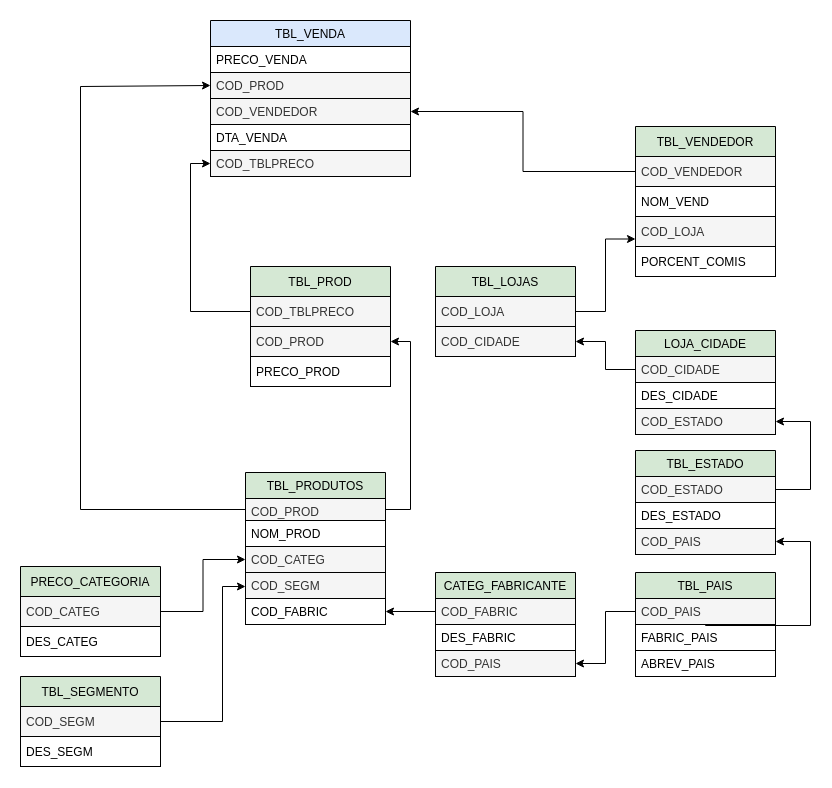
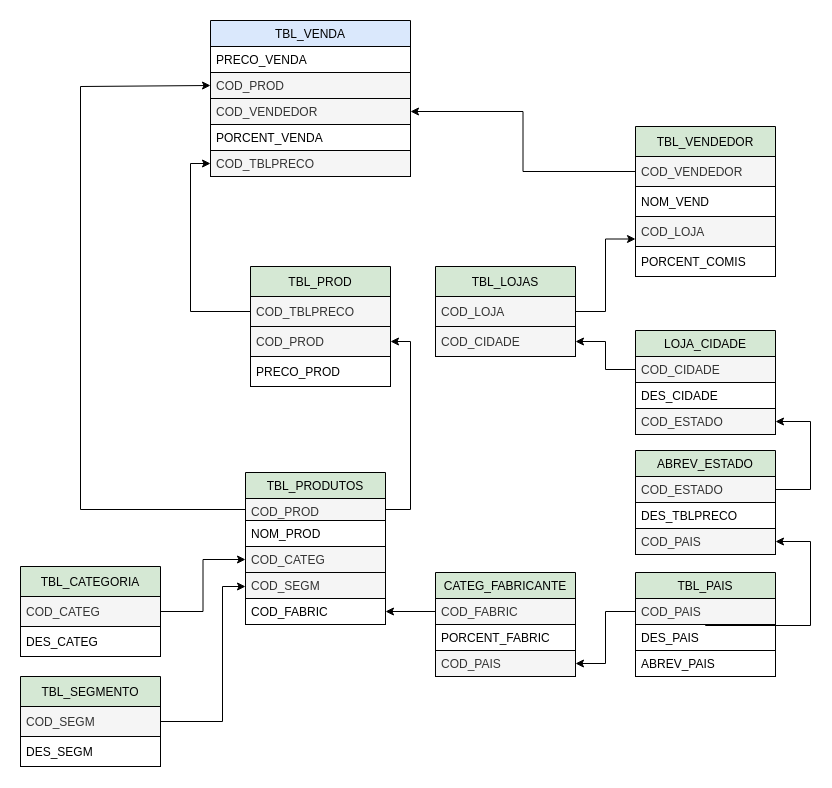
  <mxCell id="0" />
  <mxCell id="1" parent="0" />
  <mxCell id="2" value="TBL_LOJAS" style="swimlane;fontStyle=0;childLayout=stackLayout;horizontal=1;startSize=30;horizontalStack=0;resizeParent=1;resizeParentMax=0;resizeLast=0;collapsible=1;marginBottom=0;fillColor=#d5e8d4;strokeColor=#000000;" parent="1" vertex="1"><mxGeometry x="435" y="266" width="140" height="90" as="geometry" /></mxCell>
  <mxCell id="3" value="COD_LOJA" style="text;strokeColor=#000000;fillColor=#f5f5f5;align=left;verticalAlign=middle;spacingLeft=4;spacingRight=4;overflow=hidden;points=[[0,0.5],[1,0.5]];portConstraint=eastwest;rotatable=0;fontColor=#333333;" parent="2" vertex="1"><mxGeometry y="30" width="140" height="30" as="geometry" /></mxCell>
  <mxCell id="4" value="COD_CIDADE" style="text;strokeColor=#000000;fillColor=#f5f5f5;align=left;verticalAlign=middle;spacingLeft=4;spacingRight=4;overflow=hidden;points=[[0,0.5],[1,0.5]];portConstraint=eastwest;rotatable=0;fontColor=#333333;" parent="2" vertex="1"><mxGeometry y="60" width="140" height="30" as="geometry" /></mxCell>
- <mxCell id="5" value="PRECO_CATEGORIA" style="swimlane;fontStyle=0;childLayout=stackLayout;horizontal=1;startSize=30;horizontalStack=0;resizeParent=1;resizeParentMax=0;resizeLast=0;collapsible=1;marginBottom=0;fillColor=#d5e8d4;strokeColor=#000000;" parent="1" vertex="1"><mxGeometry x="20" y="566" width="140" height="90" as="geometry" /></mxCell>
+ <mxCell id="5" value="TBL_CATEGORIA" style="swimlane;fontStyle=0;childLayout=stackLayout;horizontal=1;startSize=30;horizontalStack=0;resizeParent=1;resizeParentMax=0;resizeLast=0;collapsible=1;marginBottom=0;fillColor=#d5e8d4;strokeColor=#000000;" parent="1" vertex="1"><mxGeometry x="20" y="566" width="140" height="90" as="geometry" /></mxCell>
  <mxCell id="6" value="COD_CATEG" style="text;strokeColor=#000000;fillColor=#f5f5f5;align=left;verticalAlign=middle;spacingLeft=4;spacingRight=4;overflow=hidden;points=[[0,0.5],[1,0.5]];portConstraint=eastwest;rotatable=0;fontColor=#333333;" parent="5" vertex="1"><mxGeometry y="30" width="140" height="30" as="geometry" /></mxCell>
  <mxCell id="7" value="DES_CATEG" style="text;strokeColor=#000000;fillColor=none;align=left;verticalAlign=middle;spacingLeft=4;spacingRight=4;overflow=hidden;points=[[0,0.5],[1,0.5]];portConstraint=eastwest;rotatable=0;" parent="5" vertex="1"><mxGeometry y="60" width="140" height="30" as="geometry" /></mxCell>
  <mxCell id="8" value="TBL_SEGMENTO" style="swimlane;fontStyle=0;childLayout=stackLayout;horizontal=1;startSize=30;horizontalStack=0;resizeParent=1;resizeParentMax=0;resizeLast=0;collapsible=1;marginBottom=0;fillColor=#d5e8d4;strokeColor=#000000;" parent="1" vertex="1"><mxGeometry x="20" y="676" width="140" height="90" as="geometry" /></mxCell>
  <mxCell id="9" value="COD_SEGM" style="text;strokeColor=#000000;fillColor=#f5f5f5;align=left;verticalAlign=middle;spacingLeft=4;spacingRight=4;overflow=hidden;points=[[0,0.5],[1,0.5]];portConstraint=eastwest;rotatable=0;fontColor=#333333;" parent="8" vertex="1"><mxGeometry y="30" width="140" height="30" as="geometry" /></mxCell>
  <mxCell id="10" value="DES_SEGM" style="text;strokeColor=#000000;fillColor=none;align=left;verticalAlign=middle;spacingLeft=4;spacingRight=4;overflow=hidden;points=[[0,0.5],[1,0.5]];portConstraint=eastwest;rotatable=0;" parent="8" vertex="1"><mxGeometry y="60" width="140" height="30" as="geometry" /></mxCell>
  <mxCell id="11" value="TBL_PRODUTOS" style="swimlane;fontStyle=0;childLayout=stackLayout;horizontal=1;startSize=26;fillColor=#d5e8d4;horizontalStack=0;resizeParent=1;resizeParentMax=0;resizeLast=0;collapsible=1;marginBottom=0;strokeColor=#000000;" vertex="1" parent="1"><mxGeometry x="245" y="472" width="140" height="152" as="geometry" /></mxCell>
  <mxCell id="12" value="COD_PROD" style="text;strokeColor=#000000;fillColor=#f5f5f5;align=left;verticalAlign=top;spacingLeft=4;spacingRight=4;overflow=hidden;rotatable=0;points=[[0,0.5],[1,0.5]];portConstraint=eastwest;fontColor=#333333;" vertex="1" parent="11"><mxGeometry y="26" width="140" height="22" as="geometry" /></mxCell>
  <mxCell id="13" value="NOM_PROD" style="text;strokeColor=#000000;fillColor=none;align=left;verticalAlign=top;spacingLeft=4;spacingRight=4;overflow=hidden;rotatable=0;points=[[0,0.5],[1,0.5]];portConstraint=eastwest;" vertex="1" parent="11"><mxGeometry y="48" width="140" height="26" as="geometry" /></mxCell>
  <mxCell id="14" value="COD_CATEG" style="text;strokeColor=#000000;fillColor=#f5f5f5;align=left;verticalAlign=top;spacingLeft=4;spacingRight=4;overflow=hidden;rotatable=0;points=[[0,0.5],[1,0.5]];portConstraint=eastwest;fontColor=#333333;" vertex="1" parent="11"><mxGeometry y="74" width="140" height="26" as="geometry" /></mxCell>
  <mxCell id="15" value="COD_SEGM" style="text;strokeColor=#000000;fillColor=#f5f5f5;align=left;verticalAlign=top;spacingLeft=4;spacingRight=4;overflow=hidden;rotatable=0;points=[[0,0.5],[1,0.5]];portConstraint=eastwest;fontColor=#333333;" vertex="1" parent="11"><mxGeometry y="100" width="140" height="26" as="geometry" /></mxCell>
  <mxCell id="16" value="COD_FABRIC" style="text;strokeColor=#000000;fillColor=none;align=left;verticalAlign=top;spacingLeft=4;spacingRight=4;overflow=hidden;rotatable=0;points=[[0,0.5],[1,0.5]];portConstraint=eastwest;" vertex="1" parent="11"><mxGeometry y="126" width="140" height="26" as="geometry" /></mxCell>
- <mxCell id="17" value="TBL_ESTADO" style="swimlane;fontStyle=0;childLayout=stackLayout;horizontal=1;startSize=26;fillColor=#d5e8d4;horizontalStack=0;resizeParent=1;resizeParentMax=0;resizeLast=0;collapsible=1;marginBottom=0;strokeColor=#000000;" vertex="1" parent="1"><mxGeometry x="635" y="450" width="140" height="104" as="geometry" /></mxCell>
+ <mxCell id="17" value="ABREV_ESTADO" style="swimlane;fontStyle=0;childLayout=stackLayout;horizontal=1;startSize=26;fillColor=#d5e8d4;horizontalStack=0;resizeParent=1;resizeParentMax=0;resizeLast=0;collapsible=1;marginBottom=0;strokeColor=#000000;" vertex="1" parent="1"><mxGeometry x="635" y="450" width="140" height="104" as="geometry" /></mxCell>
  <mxCell id="18" value="COD_ESTADO" style="text;strokeColor=#000000;fillColor=#f5f5f5;align=left;verticalAlign=top;spacingLeft=4;spacingRight=4;overflow=hidden;rotatable=0;points=[[0,0.5],[1,0.5]];portConstraint=eastwest;fontColor=#333333;" vertex="1" parent="17"><mxGeometry y="26" width="140" height="26" as="geometry" /></mxCell>
- <mxCell id="19" value="DES_ESTADO" style="text;strokeColor=#000000;fillColor=none;align=left;verticalAlign=top;spacingLeft=4;spacingRight=4;overflow=hidden;rotatable=0;points=[[0,0.5],[1,0.5]];portConstraint=eastwest;" vertex="1" parent="17"><mxGeometry y="52" width="140" height="26" as="geometry" /></mxCell>
+ <mxCell id="19" value="DES_TBLPRECO" style="text;strokeColor=#000000;fillColor=none;align=left;verticalAlign=top;spacingLeft=4;spacingRight=4;overflow=hidden;rotatable=0;points=[[0,0.5],[1,0.5]];portConstraint=eastwest;" vertex="1" parent="17"><mxGeometry y="52" width="140" height="26" as="geometry" /></mxCell>
  <mxCell id="20" value="COD_PAIS" style="text;strokeColor=#000000;fillColor=#f5f5f5;align=left;verticalAlign=top;spacingLeft=4;spacingRight=4;overflow=hidden;rotatable=0;points=[[0,0.5],[1,0.5]];portConstraint=eastwest;fontColor=#333333;" vertex="1" parent="17"><mxGeometry y="78" width="140" height="26" as="geometry" /></mxCell>
  <mxCell id="21" value="TBL_VENDA" style="swimlane;fontStyle=0;childLayout=stackLayout;horizontal=1;startSize=26;fillColor=#dae8fc;horizontalStack=0;resizeParent=1;resizeParentMax=0;resizeLast=0;collapsible=1;marginBottom=0;strokeColor=#000000;" vertex="1" parent="1"><mxGeometry x="210" y="20" width="200" height="156" as="geometry" /></mxCell>
  <mxCell id="22" value="PRECO_VENDA" style="text;strokeColor=#000000;fillColor=none;align=left;verticalAlign=top;spacingLeft=4;spacingRight=4;overflow=hidden;rotatable=0;points=[[0,0.5],[1,0.5]];portConstraint=eastwest;" vertex="1" parent="21"><mxGeometry y="26" width="200" height="26" as="geometry" /></mxCell>
  <mxCell id="23" value="COD_PROD&#10;" style="text;strokeColor=#000000;fillColor=#f5f5f5;align=left;verticalAlign=top;spacingLeft=4;spacingRight=4;overflow=hidden;rotatable=0;points=[[0,0.5],[1,0.5]];portConstraint=eastwest;fontColor=#333333;" vertex="1" parent="21"><mxGeometry y="52" width="200" height="26" as="geometry" /></mxCell>
  <mxCell id="24" value="COD_VENDEDOR" style="text;strokeColor=#000000;fillColor=#f5f5f5;align=left;verticalAlign=top;spacingLeft=4;spacingRight=4;overflow=hidden;rotatable=0;points=[[0,0.5],[1,0.5]];portConstraint=eastwest;fontColor=#333333;" vertex="1" parent="21"><mxGeometry y="78" width="200" height="26" as="geometry" /></mxCell>
- <mxCell id="25" value="DTA_VENDA" style="text;strokeColor=#000000;fillColor=none;align=left;verticalAlign=top;spacingLeft=4;spacingRight=4;overflow=hidden;rotatable=0;points=[[0,0.5],[1,0.5]];portConstraint=eastwest;" vertex="1" parent="21"><mxGeometry y="104" width="200" height="26" as="geometry" /></mxCell>
+ <mxCell id="25" value="PORCENT_VENDA" style="text;strokeColor=#000000;fillColor=none;align=left;verticalAlign=top;spacingLeft=4;spacingRight=4;overflow=hidden;rotatable=0;points=[[0,0.5],[1,0.5]];portConstraint=eastwest;" vertex="1" parent="21"><mxGeometry y="104" width="200" height="26" as="geometry" /></mxCell>
  <mxCell id="26" value="COD_TBLPRECO" style="text;strokeColor=#000000;fillColor=#f5f5f5;align=left;verticalAlign=top;spacingLeft=4;spacingRight=4;overflow=hidden;rotatable=0;points=[[0,0.5],[1,0.5]];portConstraint=eastwest;fontColor=#333333;" vertex="1" parent="21"><mxGeometry y="130" width="200" height="26" as="geometry" /></mxCell>
  <mxCell id="27" value="TBL_PAIS" style="swimlane;fontStyle=0;childLayout=stackLayout;horizontal=1;startSize=26;fillColor=#d5e8d4;horizontalStack=0;resizeParent=1;resizeParentMax=0;resizeLast=0;collapsible=1;marginBottom=0;strokeColor=#000000;" vertex="1" parent="1"><mxGeometry x="635" y="572" width="140" height="104" as="geometry" /></mxCell>
  <mxCell id="28" value="COD_PAIS" style="text;strokeColor=#000000;fillColor=#f5f5f5;align=left;verticalAlign=top;spacingLeft=4;spacingRight=4;overflow=hidden;rotatable=0;points=[[0,0.5],[1,0.5]];portConstraint=eastwest;fontColor=#333333;" vertex="1" parent="27"><mxGeometry y="26" width="140" height="26" as="geometry" /></mxCell>
- <mxCell id="29" value="FABRIC_PAIS" style="text;strokeColor=#000000;fillColor=none;align=left;verticalAlign=top;spacingLeft=4;spacingRight=4;overflow=hidden;rotatable=0;points=[[0,0.5],[1,0.5]];portConstraint=eastwest;" vertex="1" parent="27"><mxGeometry y="52" width="140" height="26" as="geometry" /></mxCell>
+ <mxCell id="29" value="DES_PAIS" style="text;strokeColor=#000000;fillColor=none;align=left;verticalAlign=top;spacingLeft=4;spacingRight=4;overflow=hidden;rotatable=0;points=[[0,0.5],[1,0.5]];portConstraint=eastwest;" vertex="1" parent="27"><mxGeometry y="52" width="140" height="26" as="geometry" /></mxCell>
  <mxCell id="30" value="ABREV_PAIS" style="text;strokeColor=#000000;fillColor=none;align=left;verticalAlign=top;spacingLeft=4;spacingRight=4;overflow=hidden;rotatable=0;points=[[0,0.5],[1,0.5]];portConstraint=eastwest;" vertex="1" parent="27"><mxGeometry y="78" width="140" height="26" as="geometry" /></mxCell>
  <mxCell id="31" value="LOJA_CIDADE" style="swimlane;fontStyle=0;childLayout=stackLayout;horizontal=1;startSize=26;fillColor=#d5e8d4;horizontalStack=0;resizeParent=1;resizeParentMax=0;resizeLast=0;collapsible=1;marginBottom=0;strokeColor=#000000;" vertex="1" parent="1"><mxGeometry x="635" y="330" width="140" height="104" as="geometry" /></mxCell>
  <mxCell id="32" value="COD_CIDADE" style="text;strokeColor=#000000;fillColor=#f5f5f5;align=left;verticalAlign=top;spacingLeft=4;spacingRight=4;overflow=hidden;rotatable=0;points=[[0,0.5],[1,0.5]];portConstraint=eastwest;fontColor=#333333;" vertex="1" parent="31"><mxGeometry y="26" width="140" height="26" as="geometry" /></mxCell>
  <mxCell id="33" value="DES_CIDADE" style="text;strokeColor=#000000;fillColor=none;align=left;verticalAlign=top;spacingLeft=4;spacingRight=4;overflow=hidden;rotatable=0;points=[[0,0.5],[1,0.5]];portConstraint=eastwest;" vertex="1" parent="31"><mxGeometry y="52" width="140" height="26" as="geometry" /></mxCell>
  <mxCell id="34" value="COD_ESTADO" style="text;strokeColor=#000000;fillColor=#f5f5f5;align=left;verticalAlign=top;spacingLeft=4;spacingRight=4;overflow=hidden;rotatable=0;points=[[0,0.5],[1,0.5]];portConstraint=eastwest;fontColor=#333333;" vertex="1" parent="31"><mxGeometry y="78" width="140" height="26" as="geometry" /></mxCell>
  <mxCell id="35" value="CATEG_FABRICANTE" style="swimlane;fontStyle=0;childLayout=stackLayout;horizontal=1;startSize=26;fillColor=#d5e8d4;horizontalStack=0;resizeParent=1;resizeParentMax=0;resizeLast=0;collapsible=1;marginBottom=0;strokeColor=#000000;" vertex="1" parent="1"><mxGeometry x="435" y="572" width="140" height="104" as="geometry" /></mxCell>
  <mxCell id="36" value="COD_FABRIC" style="text;strokeColor=#000000;fillColor=#f5f5f5;align=left;verticalAlign=top;spacingLeft=4;spacingRight=4;overflow=hidden;rotatable=0;points=[[0,0.5],[1,0.5]];portConstraint=eastwest;fontColor=#333333;" vertex="1" parent="35"><mxGeometry y="26" width="140" height="26" as="geometry" /></mxCell>
- <mxCell id="37" value="DES_FABRIC" style="text;strokeColor=#000000;fillColor=none;align=left;verticalAlign=top;spacingLeft=4;spacingRight=4;overflow=hidden;rotatable=0;points=[[0,0.5],[1,0.5]];portConstraint=eastwest;" vertex="1" parent="35"><mxGeometry y="52" width="140" height="26" as="geometry" /></mxCell>
+ <mxCell id="37" value="PORCENT_FABRIC" style="text;strokeColor=#000000;fillColor=none;align=left;verticalAlign=top;spacingLeft=4;spacingRight=4;overflow=hidden;rotatable=0;points=[[0,0.5],[1,0.5]];portConstraint=eastwest;" vertex="1" parent="35"><mxGeometry y="52" width="140" height="26" as="geometry" /></mxCell>
  <mxCell id="38" value="COD_PAIS" style="text;strokeColor=#000000;fillColor=#f5f5f5;align=left;verticalAlign=top;spacingLeft=4;spacingRight=4;overflow=hidden;rotatable=0;points=[[0,0.5],[1,0.5]];portConstraint=eastwest;fontColor=#333333;" vertex="1" parent="35"><mxGeometry y="78" width="140" height="26" as="geometry" /></mxCell>
  <mxCell id="39" value="TBL_PROD" style="swimlane;fontStyle=0;childLayout=stackLayout;horizontal=1;startSize=30;horizontalStack=0;resizeParent=1;resizeParentMax=0;resizeLast=0;collapsible=1;marginBottom=0;fillColor=#d5e8d4;strokeColor=#000000;" vertex="1" parent="1"><mxGeometry x="250" y="266" width="140" height="120" as="geometry" /></mxCell>
  <mxCell id="40" value="COD_TBLPRECO" style="text;strokeColor=#000000;fillColor=#f5f5f5;align=left;verticalAlign=middle;spacingLeft=4;spacingRight=4;overflow=hidden;points=[[0,0.5],[1,0.5]];portConstraint=eastwest;rotatable=0;fontColor=#333333;" vertex="1" parent="39"><mxGeometry y="30" width="140" height="30" as="geometry" /></mxCell>
  <mxCell id="41" value="COD_PROD" style="text;strokeColor=#000000;fillColor=#f5f5f5;align=left;verticalAlign=middle;spacingLeft=4;spacingRight=4;overflow=hidden;points=[[0,0.5],[1,0.5]];portConstraint=eastwest;rotatable=0;fontColor=#333333;" vertex="1" parent="39"><mxGeometry y="60" width="140" height="30" as="geometry" /></mxCell>
  <mxCell id="42" value="PRECO_PROD" style="text;strokeColor=#000000;fillColor=none;align=left;verticalAlign=middle;spacingLeft=4;spacingRight=4;overflow=hidden;points=[[0,0.5],[1,0.5]];portConstraint=eastwest;rotatable=0;" vertex="1" parent="39"><mxGeometry y="90" width="140" height="30" as="geometry" /></mxCell>
  <mxCell id="43" value="TBL_VENDEDOR" style="swimlane;fontStyle=0;childLayout=stackLayout;horizontal=1;startSize=30;horizontalStack=0;resizeParent=1;resizeParentMax=0;resizeLast=0;collapsible=1;marginBottom=0;fillColor=#d5e8d4;strokeColor=#000000;" vertex="1" parent="1"><mxGeometry x="635" y="126" width="140" height="150" as="geometry" /></mxCell>
  <mxCell id="44" value="COD_VENDEDOR" style="text;strokeColor=#000000;fillColor=#f5f5f5;align=left;verticalAlign=middle;spacingLeft=4;spacingRight=4;overflow=hidden;points=[[0,0.5],[1,0.5]];portConstraint=eastwest;rotatable=0;fontColor=#333333;" vertex="1" parent="43"><mxGeometry y="30" width="140" height="30" as="geometry" /></mxCell>
  <mxCell id="45" value="NOM_VEND" style="text;strokeColor=#000000;fillColor=none;align=left;verticalAlign=middle;spacingLeft=4;spacingRight=4;overflow=hidden;points=[[0,0.5],[1,0.5]];portConstraint=eastwest;rotatable=0;" vertex="1" parent="43"><mxGeometry y="60" width="140" height="30" as="geometry" /></mxCell>
  <mxCell id="46" value="COD_LOJA" style="text;strokeColor=#000000;fillColor=#f5f5f5;align=left;verticalAlign=middle;spacingLeft=4;spacingRight=4;overflow=hidden;points=[[0,0.5],[1,0.5]];portConstraint=eastwest;rotatable=0;fontColor=#333333;" vertex="1" parent="43"><mxGeometry y="90" width="140" height="30" as="geometry" /></mxCell>
  <mxCell id="47" value="PORCENT_COMIS" style="text;strokeColor=#000000;fillColor=none;align=left;verticalAlign=middle;spacingLeft=4;spacingRight=4;overflow=hidden;points=[[0,0.5],[1,0.5]];portConstraint=eastwest;rotatable=0;" vertex="1" parent="43"><mxGeometry y="120" width="140" height="30" as="geometry" /></mxCell>
  <mxCell id="48" style="edgeStyle=orthogonalEdgeStyle;rounded=0;orthogonalLoop=1;jettySize=auto;html=1;entryX=0;entryY=0.5;entryDx=0;entryDy=0;strokeColor=#000000;" edge="1" parent="1" source="6" target="14"><mxGeometry relative="1" as="geometry" /></mxCell>
  <mxCell id="49" value="" style="edgeStyle=orthogonalEdgeStyle;rounded=0;orthogonalLoop=1;jettySize=auto;html=1;strokeColor=#000000;" edge="1" parent="1" source="36" target="16"><mxGeometry relative="1" as="geometry" /></mxCell>
  <mxCell id="50" style="edgeStyle=orthogonalEdgeStyle;rounded=0;orthogonalLoop=1;jettySize=auto;html=1;entryX=1;entryY=0.5;entryDx=0;entryDy=0;exitX=0;exitY=0.5;exitDx=0;exitDy=0;strokeColor=#000000;" edge="1" parent="1" source="44" target="24"><mxGeometry relative="1" as="geometry" /></mxCell>
  <mxCell id="51" style="edgeStyle=orthogonalEdgeStyle;rounded=0;orthogonalLoop=1;jettySize=auto;html=1;entryX=1;entryY=0.5;entryDx=0;entryDy=0;strokeColor=#000000;" edge="1" parent="1" source="18" target="34"><mxGeometry relative="1" as="geometry"><Array as="points"><mxPoint x="810" y="489" /><mxPoint x="810" y="421" /></Array></mxGeometry></mxCell>
  <mxCell id="52" style="edgeStyle=orthogonalEdgeStyle;rounded=0;orthogonalLoop=1;jettySize=auto;html=1;entryX=0;entryY=0.5;entryDx=0;entryDy=0;strokeColor=#000000;" edge="1" parent="1" source="40" target="26"><mxGeometry relative="1" as="geometry" /></mxCell>
  <mxCell id="53" style="edgeStyle=orthogonalEdgeStyle;rounded=0;orthogonalLoop=1;jettySize=auto;html=1;entryX=1;entryY=0.5;entryDx=0;entryDy=0;strokeColor=#000000;" edge="1" parent="1" source="28" target="20"><mxGeometry relative="1" as="geometry"><Array as="points"><mxPoint x="810" y="625" /><mxPoint x="810" y="541" /></Array></mxGeometry></mxCell>
  <mxCell id="54" style="edgeStyle=orthogonalEdgeStyle;rounded=0;orthogonalLoop=1;jettySize=auto;html=1;entryX=1;entryY=0.5;entryDx=0;entryDy=0;strokeColor=#000000;" edge="1" parent="1" source="28" target="38"><mxGeometry relative="1" as="geometry" /></mxCell>
  <mxCell id="55" style="edgeStyle=orthogonalEdgeStyle;rounded=0;orthogonalLoop=1;jettySize=auto;html=1;entryX=1;entryY=0.5;entryDx=0;entryDy=0;strokeColor=#000000;" edge="1" parent="1" source="12" target="41"><mxGeometry relative="1" as="geometry" /></mxCell>
  <mxCell id="56" style="edgeStyle=orthogonalEdgeStyle;rounded=0;orthogonalLoop=1;jettySize=auto;html=1;entryX=0;entryY=0.5;entryDx=0;entryDy=0;strokeColor=#000000;" edge="1" parent="1" source="12" target="23"><mxGeometry relative="1" as="geometry"><Array as="points"><mxPoint x="80" y="509" /><mxPoint x="80" y="86" /><mxPoint x="210" y="86" /></Array></mxGeometry></mxCell>
  <mxCell id="57" style="edgeStyle=orthogonalEdgeStyle;rounded=0;orthogonalLoop=1;jettySize=auto;html=1;entryX=0;entryY=0.75;entryDx=0;entryDy=0;strokeColor=#000000;" edge="1" parent="1" source="9" target="11"><mxGeometry relative="1" as="geometry"><Array as="points"><mxPoint x="222" y="721" /><mxPoint x="222" y="586" /></Array></mxGeometry></mxCell>
  <mxCell id="58" style="edgeStyle=orthogonalEdgeStyle;rounded=0;orthogonalLoop=1;jettySize=auto;html=1;entryX=1;entryY=0.5;entryDx=0;entryDy=0;strokeColor=#000000;" edge="1" parent="1" source="32" target="4"><mxGeometry relative="1" as="geometry" /></mxCell>
  <mxCell id="59" style="edgeStyle=orthogonalEdgeStyle;rounded=0;orthogonalLoop=1;jettySize=auto;html=1;entryX=0;entryY=0.75;entryDx=0;entryDy=0;strokeColor=#000000;" edge="1" parent="1" source="3" target="43"><mxGeometry relative="1" as="geometry" /></mxCell>
